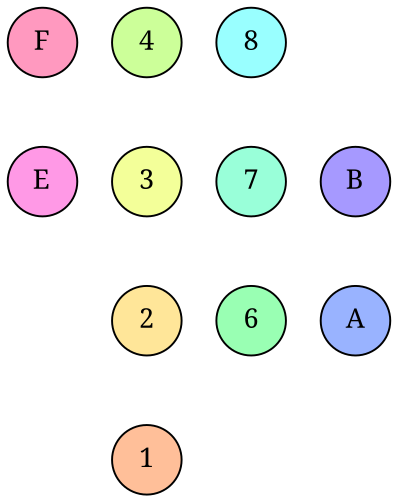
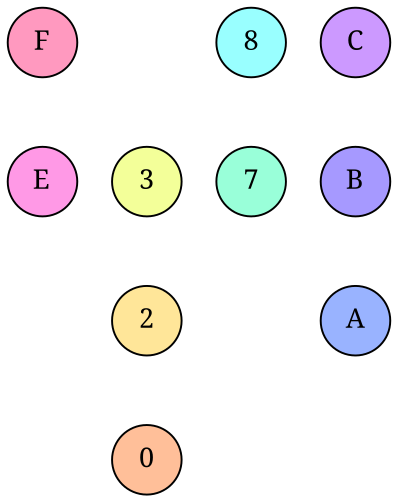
  digraph {
    fontname="Noto Serif"
    splines=curved
    node [fontname="Noto Serif" shape=circle style=filled]
    edge [fontname="Noto Serif" style=invis]
    F [fillcolor="0.9375 0.4 1"]
    E [fillcolor="0.875 0.4 1"]
-   1 [fillcolor="0.0625 0.4 1"]
+   1 [fillcolor="0.0625 0.4 1" label=0]
    2 [fillcolor="0.125 0.4 1"]
    3 [fillcolor="0.1875 0.4 1"]
-   4 [fillcolor="0.25 0.4 1"]
-   6 [fillcolor="0.375 0.4 1"]
    7 [fillcolor="0.4375 0.4 1"]
    8 [fillcolor="0.5 0.4 1"]
    A [fillcolor="0.625 0.4 1"]
    B [fillcolor="0.6875 0.4 1"]
+   C [fillcolor="0.75 0.4 1"]
    F -> E
    2 -> 1
    3 -> 2
-   4 -> 3
-   7 -> 6
    8 -> 7
    B -> A
+   C -> B
  }
